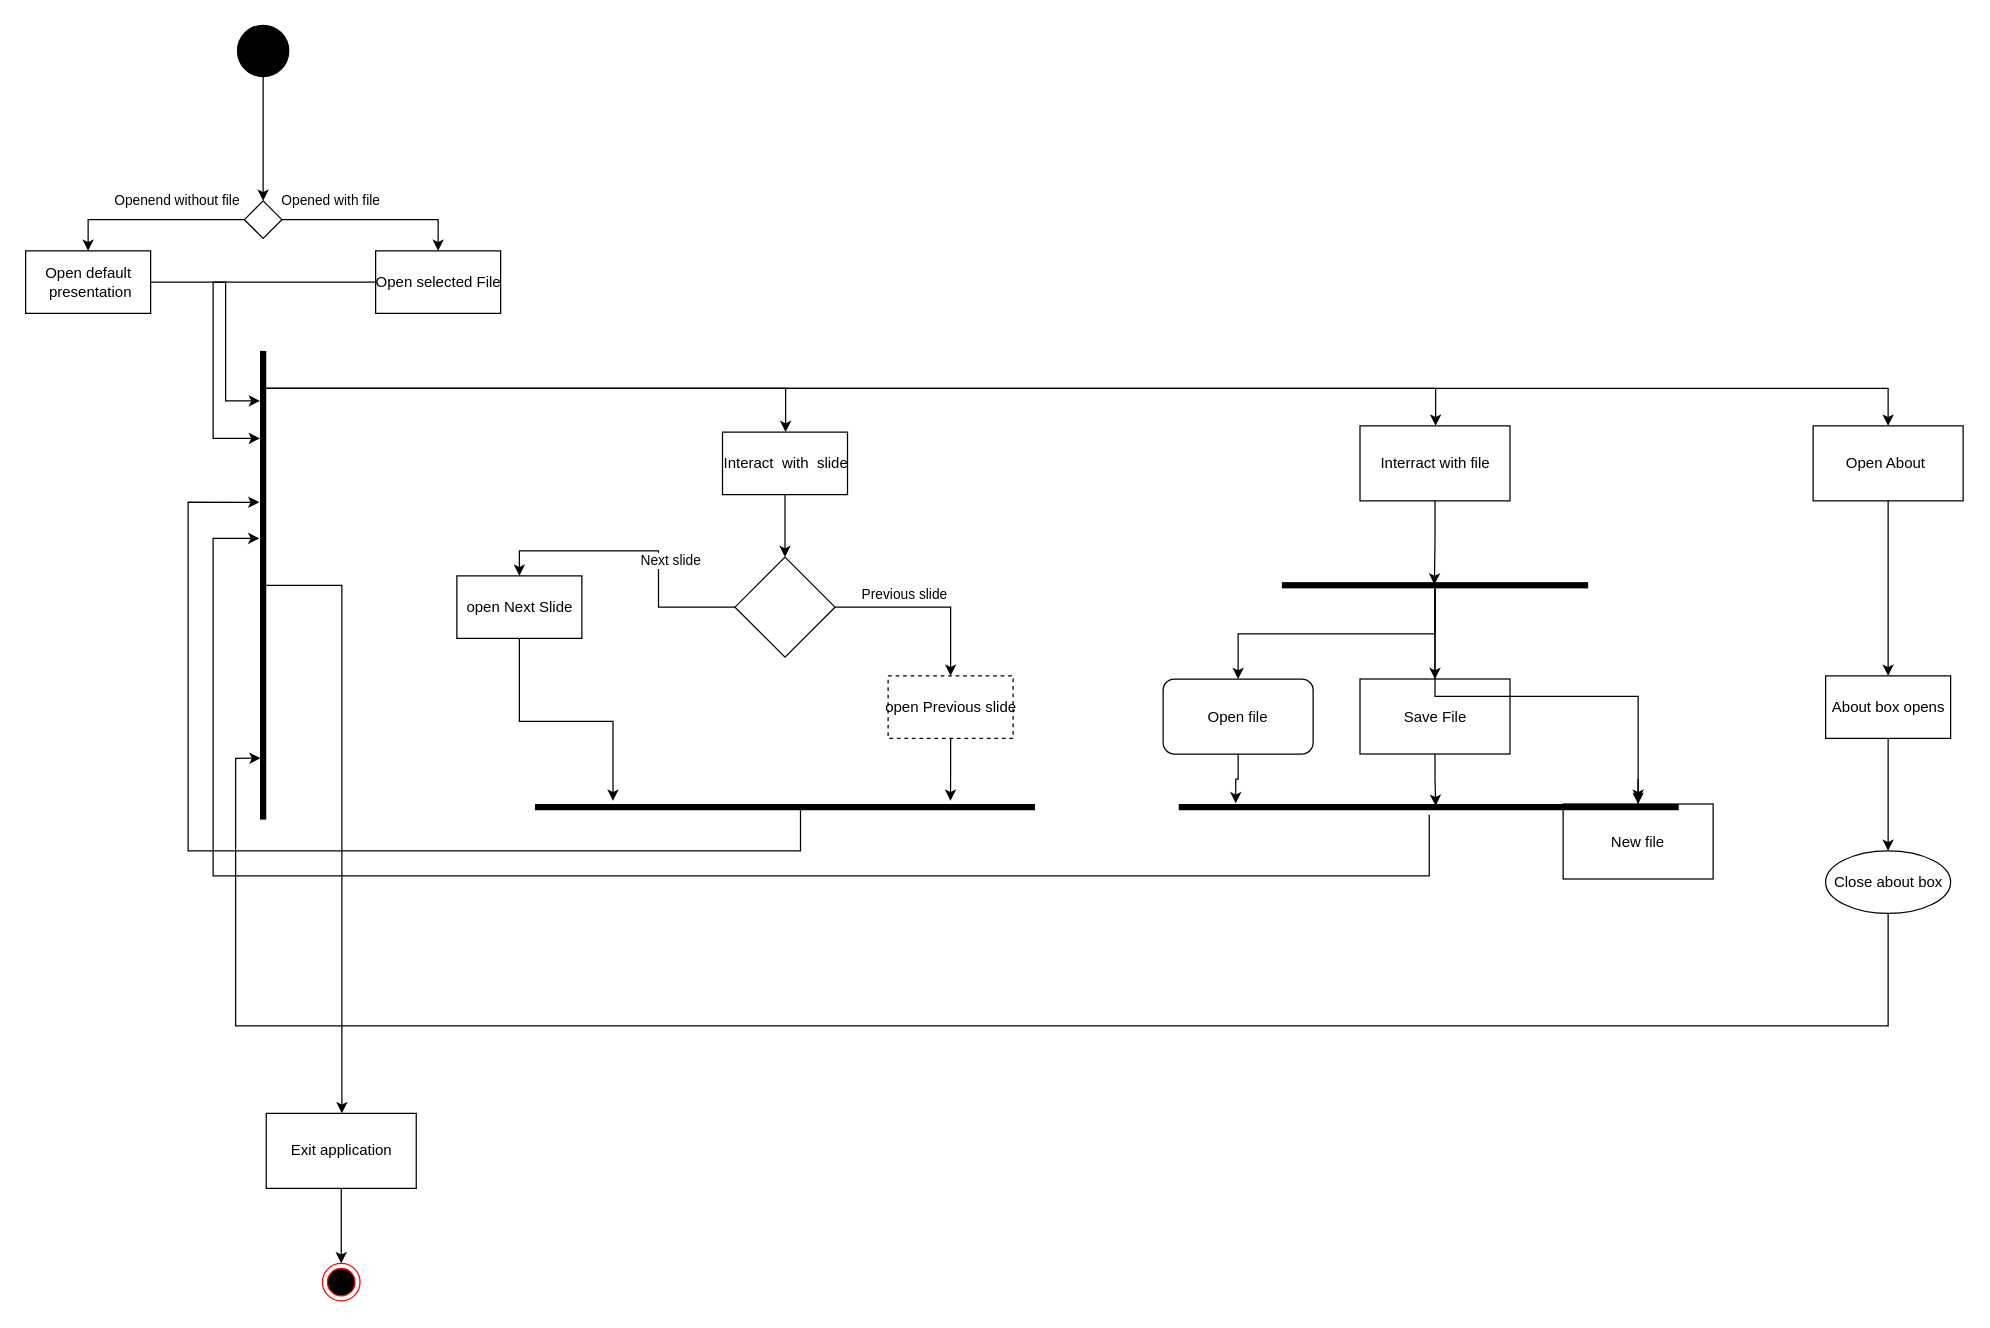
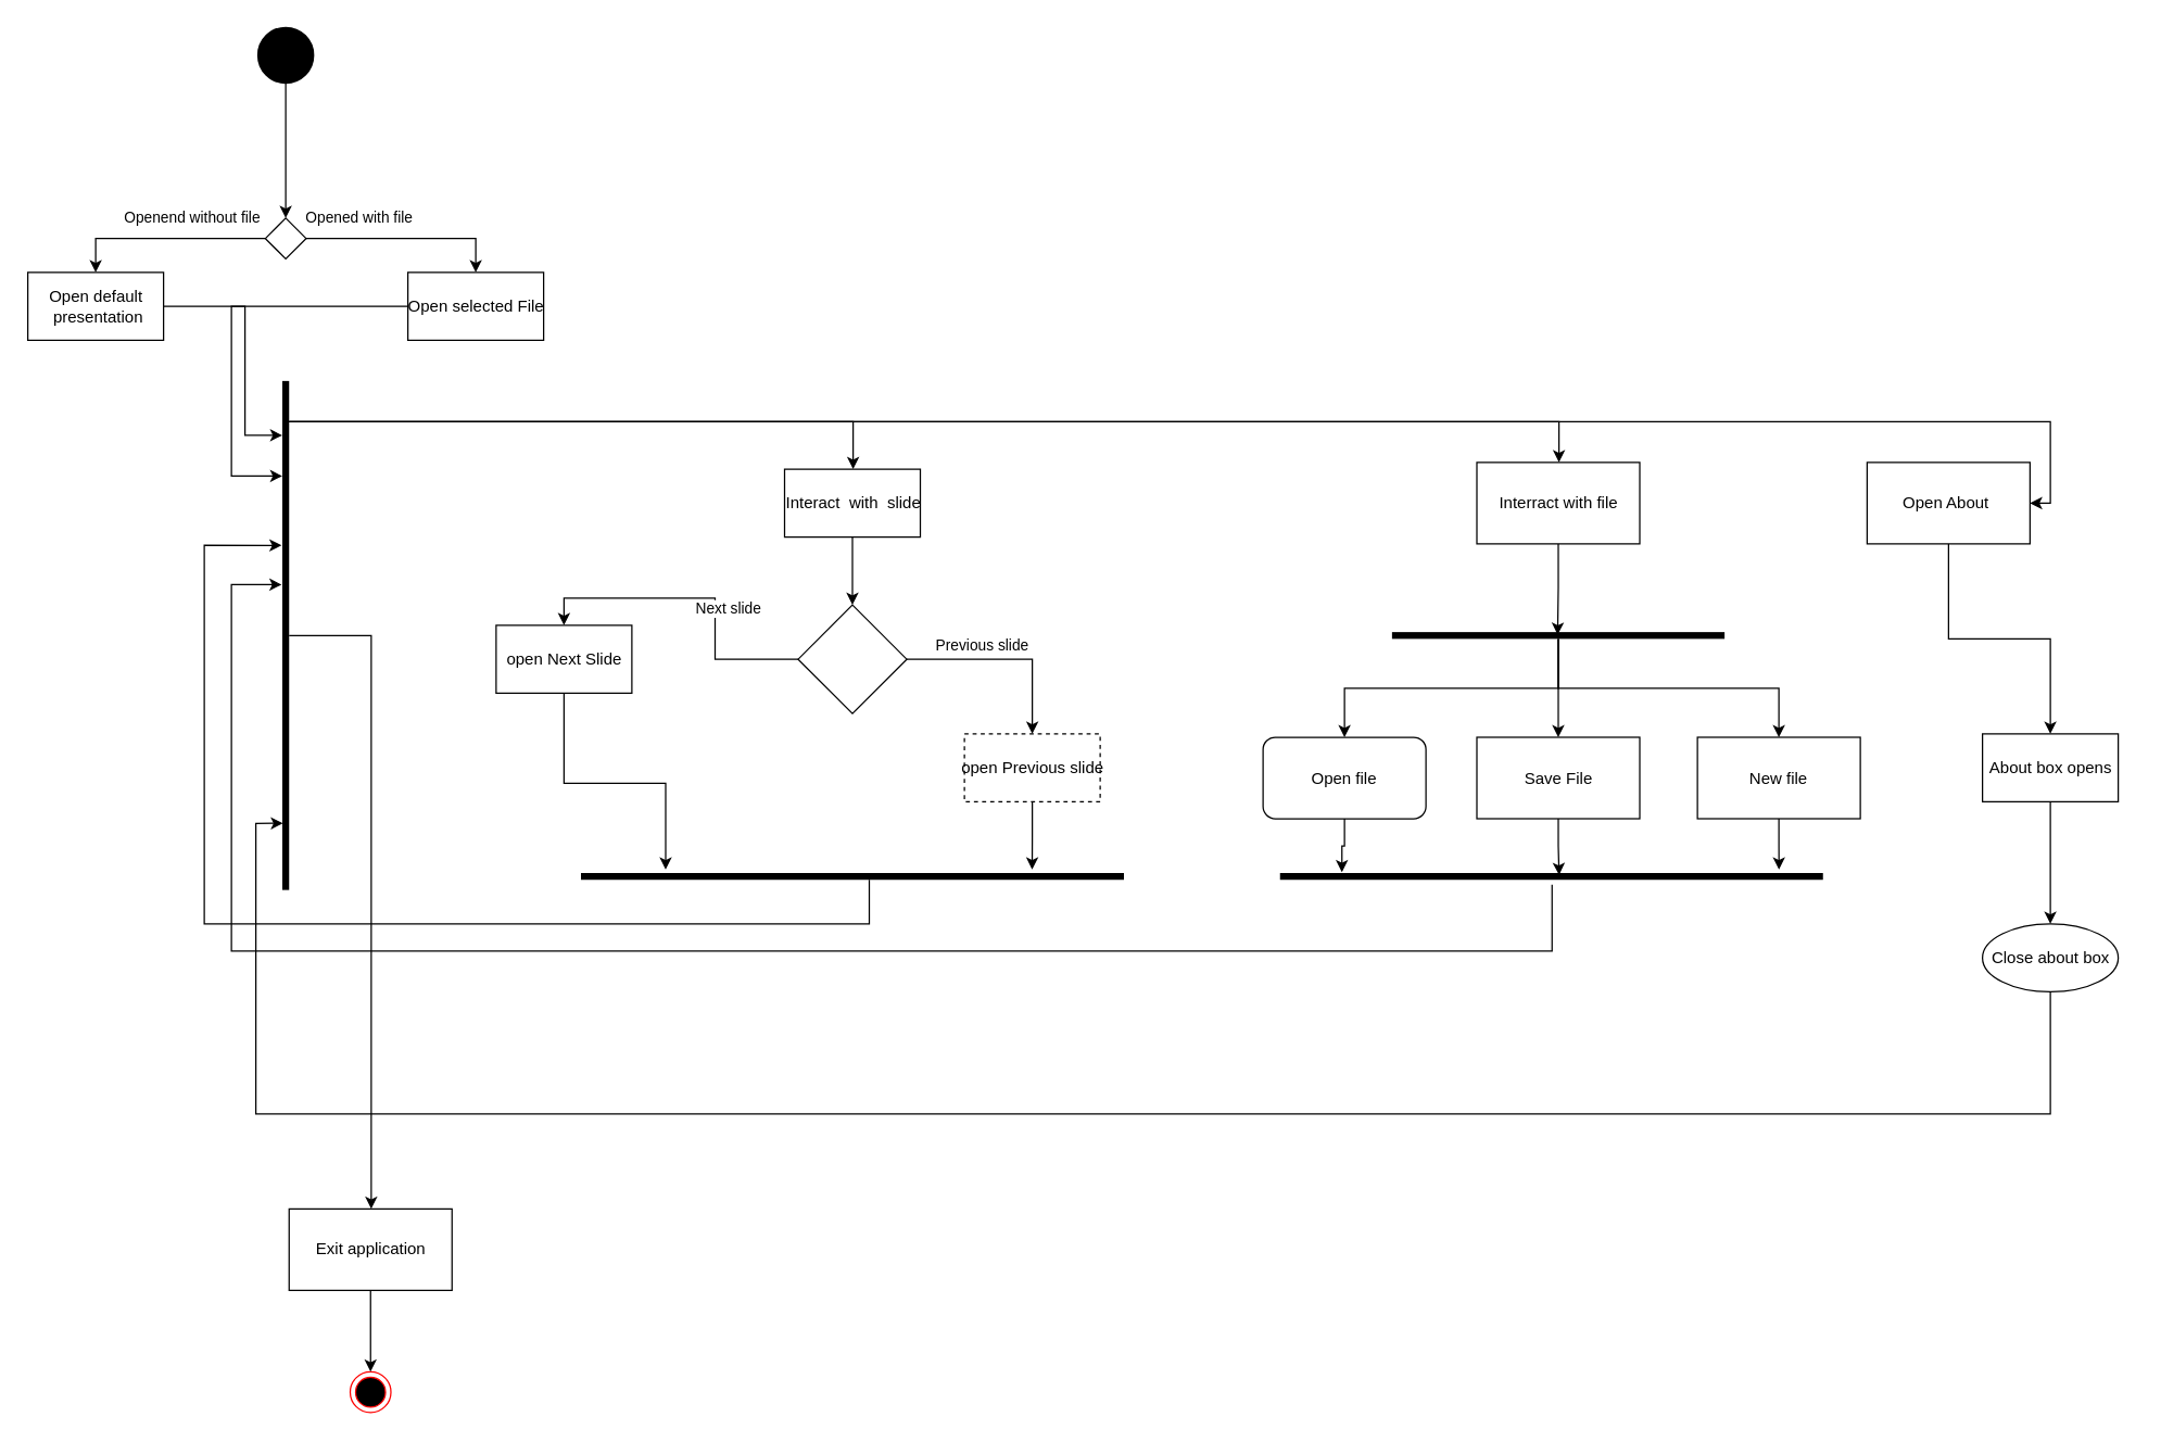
  <mxCell id="0" />
  <mxCell id="1" parent="0" />
  <mxCell id="2" value="" style="ellipse;html=1;shape=endState;fillColor=#000000;strokeColor=#ff0000;" vertex="1" parent="1"><mxGeometry x="257.5" y="1010" width="30" height="30" as="geometry" /></mxCell>
  <mxCell id="3" style="edgeStyle=orthogonalEdgeStyle;rounded=0;orthogonalLoop=1;jettySize=auto;html=1;entryX=0.5;entryY=0;entryDx=0;entryDy=0;" edge="1" parent="1" source="4" target="7"><mxGeometry relative="1" as="geometry" /></mxCell>
  <mxCell id="4" value="" style="shape=ellipse;html=1;fillColor=#000000;strokeWidth=2;verticalLabelPosition=bottom;verticalAlignment=top;perimeter=ellipsePerimeter;" vertex="1" parent="1"><mxGeometry x="190" y="20" width="40" height="40" as="geometry" /></mxCell>
  <mxCell id="5" value="Openend without file" style="edgeStyle=orthogonalEdgeStyle;rounded=0;orthogonalLoop=1;jettySize=auto;html=1;" edge="1" parent="1" source="7" target="9"><mxGeometry x="-0.286" y="-15" relative="1" as="geometry"><mxPoint as="offset" /></mxGeometry></mxCell>
  <mxCell id="6" value="Opened with file" style="edgeStyle=orthogonalEdgeStyle;rounded=0;orthogonalLoop=1;jettySize=auto;html=1;" edge="1" parent="1" source="7" target="11"><mxGeometry x="-0.476" y="15" relative="1" as="geometry"><mxPoint as="offset" /></mxGeometry></mxCell>
  <mxCell id="7" value="" style="rhombus;" vertex="1" parent="1"><mxGeometry x="195" y="160" width="30" height="30" as="geometry" /></mxCell>
  <mxCell id="8" style="edgeStyle=orthogonalEdgeStyle;rounded=0;orthogonalLoop=1;jettySize=auto;html=1;" edge="1" parent="1" source="9" target="16"><mxGeometry relative="1" as="geometry"><Array as="points"><mxPoint x="180" y="225" /><mxPoint x="180" y="320" /></Array></mxGeometry></mxCell>
  <mxCell id="9" value="Open default&lt;br&gt;&amp;nbsp;presentation" style="html=1;dashed=0;whitespace=wrap;" vertex="1" parent="1"><mxGeometry x="20" y="200" width="100" height="50" as="geometry" /></mxCell>
  <mxCell id="10" style="edgeStyle=orthogonalEdgeStyle;rounded=0;orthogonalLoop=1;jettySize=auto;html=1;" edge="1" parent="1" source="11" target="16"><mxGeometry relative="1" as="geometry"><Array as="points"><mxPoint x="170" y="225" /><mxPoint x="170" y="350" /></Array></mxGeometry></mxCell>
  <mxCell id="11" value="Open selected File" style="html=1;dashed=0;whitespace=wrap;" vertex="1" parent="1"><mxGeometry x="300" y="200" width="100" height="50" as="geometry" /></mxCell>
  <mxCell id="12" style="edgeStyle=orthogonalEdgeStyle;rounded=0;orthogonalLoop=1;jettySize=auto;html=1;" edge="1" parent="1" source="16" target="18"><mxGeometry relative="1" as="geometry"><Array as="points"><mxPoint x="628" y="310" /></Array></mxGeometry></mxCell>
  <mxCell id="13" style="edgeStyle=orthogonalEdgeStyle;rounded=0;orthogonalLoop=1;jettySize=auto;html=1;" edge="1" parent="1" source="16" target="27"><mxGeometry relative="1" as="geometry"><Array as="points"><mxPoint x="1148" y="310" /></Array></mxGeometry></mxCell>
  <mxCell id="14" style="edgeStyle=orthogonalEdgeStyle;rounded=0;orthogonalLoop=1;jettySize=auto;html=1;" edge="1" parent="1" source="16" target="46"><mxGeometry relative="1" as="geometry"><Array as="points"><mxPoint x="1510" y="310" /></Array></mxGeometry></mxCell>
  <mxCell id="15" style="edgeStyle=orthogonalEdgeStyle;rounded=0;orthogonalLoop=1;jettySize=auto;html=1;" edge="1" parent="1" source="16" target="29"><mxGeometry relative="1" as="geometry"><Array as="points"><mxPoint x="273" y="468" /></Array></mxGeometry></mxCell>
  <mxCell id="16" value="" style="html=1;points=[];perimeter=orthogonalPerimeter;fillColor=#000000;strokeColor=none;rotation=0;" vertex="1" parent="1"><mxGeometry x="207.5" y="280" width="5" height="375" as="geometry" /></mxCell>
  <mxCell id="17" style="edgeStyle=orthogonalEdgeStyle;rounded=0;orthogonalLoop=1;jettySize=auto;html=1;entryX=0.5;entryY=0;entryDx=0;entryDy=0;" edge="1" parent="1" source="18" target="25"><mxGeometry relative="1" as="geometry" /></mxCell>
  <mxCell id="18" value="Interact&amp;nbsp; with&amp;nbsp; slide" style="html=1;dashed=0;whitespace=wrap;" vertex="1" parent="1"><mxGeometry x="577.5" y="345" width="100" height="50" as="geometry" /></mxCell>
  <mxCell id="19" style="edgeStyle=orthogonalEdgeStyle;rounded=0;orthogonalLoop=1;jettySize=auto;html=1;entryX=-0.5;entryY=0.844;entryDx=0;entryDy=0;entryPerimeter=0;" edge="1" parent="1" source="20" target="31"><mxGeometry relative="1" as="geometry"><mxPoint x="490" y="630" as="targetPoint" /></mxGeometry></mxCell>
  <mxCell id="20" value="open Next Slide" style="html=1;dashed=0;whitespace=wrap;" vertex="1" parent="1"><mxGeometry x="365" y="460" width="100" height="50" as="geometry" /></mxCell>
  <mxCell id="21" style="edgeStyle=orthogonalEdgeStyle;rounded=0;orthogonalLoop=1;jettySize=auto;html=1;entryX=-0.5;entryY=0.169;entryDx=0;entryDy=0;entryPerimeter=0;" edge="1" parent="1" source="22" target="31"><mxGeometry relative="1" as="geometry" /></mxCell>
  <mxCell id="22" value="open Previous slide" style="html=1;dashed=1;whitespace=wrap;" vertex="1" parent="1"><mxGeometry x="710" y="540" width="100" height="50" as="geometry" /></mxCell>
  <mxCell id="23" value="Previous slide" style="edgeStyle=orthogonalEdgeStyle;rounded=0;orthogonalLoop=1;jettySize=auto;html=1;entryX=0.5;entryY=0;entryDx=0;entryDy=0;" edge="1" parent="1" source="25" target="22"><mxGeometry x="-0.25" y="10" relative="1" as="geometry"><mxPoint as="offset" /></mxGeometry></mxCell>
  <mxCell id="24" value="Next slide" style="edgeStyle=orthogonalEdgeStyle;rounded=0;orthogonalLoop=1;jettySize=auto;html=1;entryX=0.5;entryY=0;entryDx=0;entryDy=0;" edge="1" parent="1" source="25" target="20"><mxGeometry x="-0.176" y="-10" relative="1" as="geometry"><mxPoint x="480" y="530" as="targetPoint" /><mxPoint as="offset" /></mxGeometry></mxCell>
  <mxCell id="25" value="" style="rhombus;whiteSpace=wrap;html=1;" vertex="1" parent="1"><mxGeometry x="587.5" y="445" width="80" height="80" as="geometry" /></mxCell>
  <mxCell id="26" style="edgeStyle=orthogonalEdgeStyle;rounded=0;orthogonalLoop=1;jettySize=auto;html=1;entryX=0.4;entryY=0.502;entryDx=0;entryDy=0;entryPerimeter=0;" edge="1" parent="1" source="27" target="41"><mxGeometry relative="1" as="geometry" /></mxCell>
  <mxCell id="27" value="Interract with file" style="rounded=0;whiteSpace=wrap;html=1;" vertex="1" parent="1"><mxGeometry x="1087.5" y="340" width="120" height="60" as="geometry" /></mxCell>
  <mxCell id="28" style="edgeStyle=orthogonalEdgeStyle;rounded=0;orthogonalLoop=1;jettySize=auto;html=1;" edge="1" parent="1" source="29" target="2"><mxGeometry relative="1" as="geometry" /></mxCell>
  <mxCell id="29" value="Exit application" style="rounded=0;whiteSpace=wrap;html=1;" vertex="1" parent="1"><mxGeometry x="212.5" y="890" width="120" height="60" as="geometry" /></mxCell>
  <mxCell id="30" style="edgeStyle=orthogonalEdgeStyle;rounded=0;orthogonalLoop=1;jettySize=auto;html=1;entryX=-0.1;entryY=0.323;entryDx=0;entryDy=0;entryPerimeter=0;exitX=1;exitY=0.469;exitDx=0;exitDy=0;exitPerimeter=0;" edge="1" parent="1" source="31" target="16"><mxGeometry relative="1" as="geometry"><Array as="points"><mxPoint x="640" y="680" /><mxPoint x="150" y="680" /><mxPoint x="150" y="401" /></Array></mxGeometry></mxCell>
  <mxCell id="31" value="" style="html=1;points=[];perimeter=orthogonalPerimeter;fillColor=#000000;strokeColor=none;rotation=90;" vertex="1" parent="1"><mxGeometry x="625" y="445" width="5" height="400" as="geometry" /></mxCell>
  <mxCell id="32" style="edgeStyle=orthogonalEdgeStyle;rounded=0;orthogonalLoop=1;jettySize=auto;html=1;entryX=-0.1;entryY=0.886;entryDx=0;entryDy=0;entryPerimeter=0;" edge="1" parent="1" source="33" target="43"><mxGeometry relative="1" as="geometry" /></mxCell>
  <mxCell id="33" value="Open file" style="whiteSpace=wrap;html=1;rounded=1;" vertex="1" parent="1"><mxGeometry x="930" y="542.5" width="120" height="60" as="geometry" /></mxCell>
  <mxCell id="34" style="edgeStyle=orthogonalEdgeStyle;rounded=0;orthogonalLoop=1;jettySize=auto;html=1;entryX=0.3;entryY=0.486;entryDx=0;entryDy=0;entryPerimeter=0;" edge="1" parent="1" source="35" target="43"><mxGeometry relative="1" as="geometry" /></mxCell>
  <mxCell id="35" value="Save File" style="rounded=0;whiteSpace=wrap;html=1;" vertex="1" parent="1"><mxGeometry x="1087.5" y="542.5" width="120" height="60" as="geometry" /></mxCell>
  <mxCell id="36" style="edgeStyle=orthogonalEdgeStyle;rounded=0;orthogonalLoop=1;jettySize=auto;html=1;entryX=-0.5;entryY=0.081;entryDx=0;entryDy=0;entryPerimeter=0;" edge="1" parent="1" source="37" target="43"><mxGeometry relative="1" as="geometry" /></mxCell>
- <mxCell id="37" value="New file" style="rounded=0;whiteSpace=wrap;html=1;" vertex="1" parent="1"><mxGeometry x="1250" y="642.5" width="120" height="60" as="geometry" /></mxCell>
+ <mxCell id="37" value="New file" style="rounded=0;whiteSpace=wrap;html=1;" vertex="1" parent="1"><mxGeometry x="1250" y="542.5" width="120" height="60" as="geometry" /></mxCell>
  <mxCell id="38" style="edgeStyle=orthogonalEdgeStyle;rounded=0;orthogonalLoop=1;jettySize=auto;html=1;entryX=0.5;entryY=0;entryDx=0;entryDy=0;" edge="1" parent="1" source="41" target="37"><mxGeometry relative="1" as="geometry" /></mxCell>
  <mxCell id="39" style="edgeStyle=orthogonalEdgeStyle;rounded=0;orthogonalLoop=1;jettySize=auto;html=1;entryX=0.5;entryY=0;entryDx=0;entryDy=0;" edge="1" parent="1" source="41" target="35"><mxGeometry relative="1" as="geometry" /></mxCell>
  <mxCell id="40" style="edgeStyle=orthogonalEdgeStyle;rounded=0;orthogonalLoop=1;jettySize=auto;html=1;entryX=0.5;entryY=0;entryDx=0;entryDy=0;" edge="1" parent="1" source="41" target="33"><mxGeometry relative="1" as="geometry" /></mxCell>
  <mxCell id="41" value="" style="html=1;points=[];perimeter=orthogonalPerimeter;fillColor=#000000;strokeColor=none;rotation=90;" vertex="1" parent="1"><mxGeometry x="1145" y="345" width="5" height="245" as="geometry" /></mxCell>
  <mxCell id="42" style="edgeStyle=orthogonalEdgeStyle;rounded=0;orthogonalLoop=1;jettySize=auto;html=1;exitX=1.7;exitY=0.499;exitDx=0;exitDy=0;exitPerimeter=0;" edge="1" parent="1" source="43"><mxGeometry relative="1" as="geometry"><mxPoint x="207" y="430" as="targetPoint" /><Array as="points"><mxPoint x="1143" y="700" /><mxPoint x="170" y="700" /><mxPoint x="170" y="430" /></Array></mxGeometry></mxCell>
  <mxCell id="43" value="" style="html=1;points=[];perimeter=orthogonalPerimeter;fillColor=#000000;strokeColor=none;rotation=90;" vertex="1" parent="1"><mxGeometry x="1140" y="445" width="5" height="400" as="geometry" /></mxCell>
  <mxCell id="44" style="edgeStyle=orthogonalEdgeStyle;rounded=0;orthogonalLoop=1;jettySize=auto;html=1;entryX=0.1;entryY=0.869;entryDx=0;entryDy=0;entryPerimeter=0;exitX=0.5;exitY=1;exitDx=0;exitDy=0;" edge="1" parent="1" source="49" target="16"><mxGeometry relative="1" as="geometry"><Array as="points"><mxPoint x="1510" y="820" /><mxPoint x="188" y="820" /><mxPoint x="188" y="606" /></Array></mxGeometry></mxCell>
  <mxCell id="45" style="edgeStyle=orthogonalEdgeStyle;rounded=0;orthogonalLoop=1;jettySize=auto;html=1;entryX=0.5;entryY=0;entryDx=0;entryDy=0;" edge="1" parent="1" source="46" target="48"><mxGeometry relative="1" as="geometry" /></mxCell>
- <mxCell id="46" value="Open About&amp;nbsp;" style="rounded=0;whiteSpace=wrap;html=1;" vertex="1" parent="1"><mxGeometry x="1450" y="340" width="120" height="60" as="geometry" /></mxCell>
+ <mxCell id="46" value="Open About&amp;nbsp;" style="rounded=0;whiteSpace=wrap;html=1;" vertex="1" parent="1"><mxGeometry x="1375" y="340" width="120" height="60" as="geometry" /></mxCell>
  <mxCell id="47" style="edgeStyle=orthogonalEdgeStyle;rounded=0;orthogonalLoop=1;jettySize=auto;html=1;entryX=0.5;entryY=0;entryDx=0;entryDy=0;" edge="1" parent="1" source="48" target="49"><mxGeometry relative="1" as="geometry" /></mxCell>
  <mxCell id="48" value="About box opens" style="html=1;dashed=0;whitespace=wrap;" vertex="1" parent="1"><mxGeometry x="1460" y="540" width="100" height="50" as="geometry" /></mxCell>
  <mxCell id="49" value="Close about box" style="ellipse;html=1;dashed=0;whitespace=wrap;" vertex="1" parent="1"><mxGeometry x="1460" y="680" width="100" height="50" as="geometry" /></mxCell>
